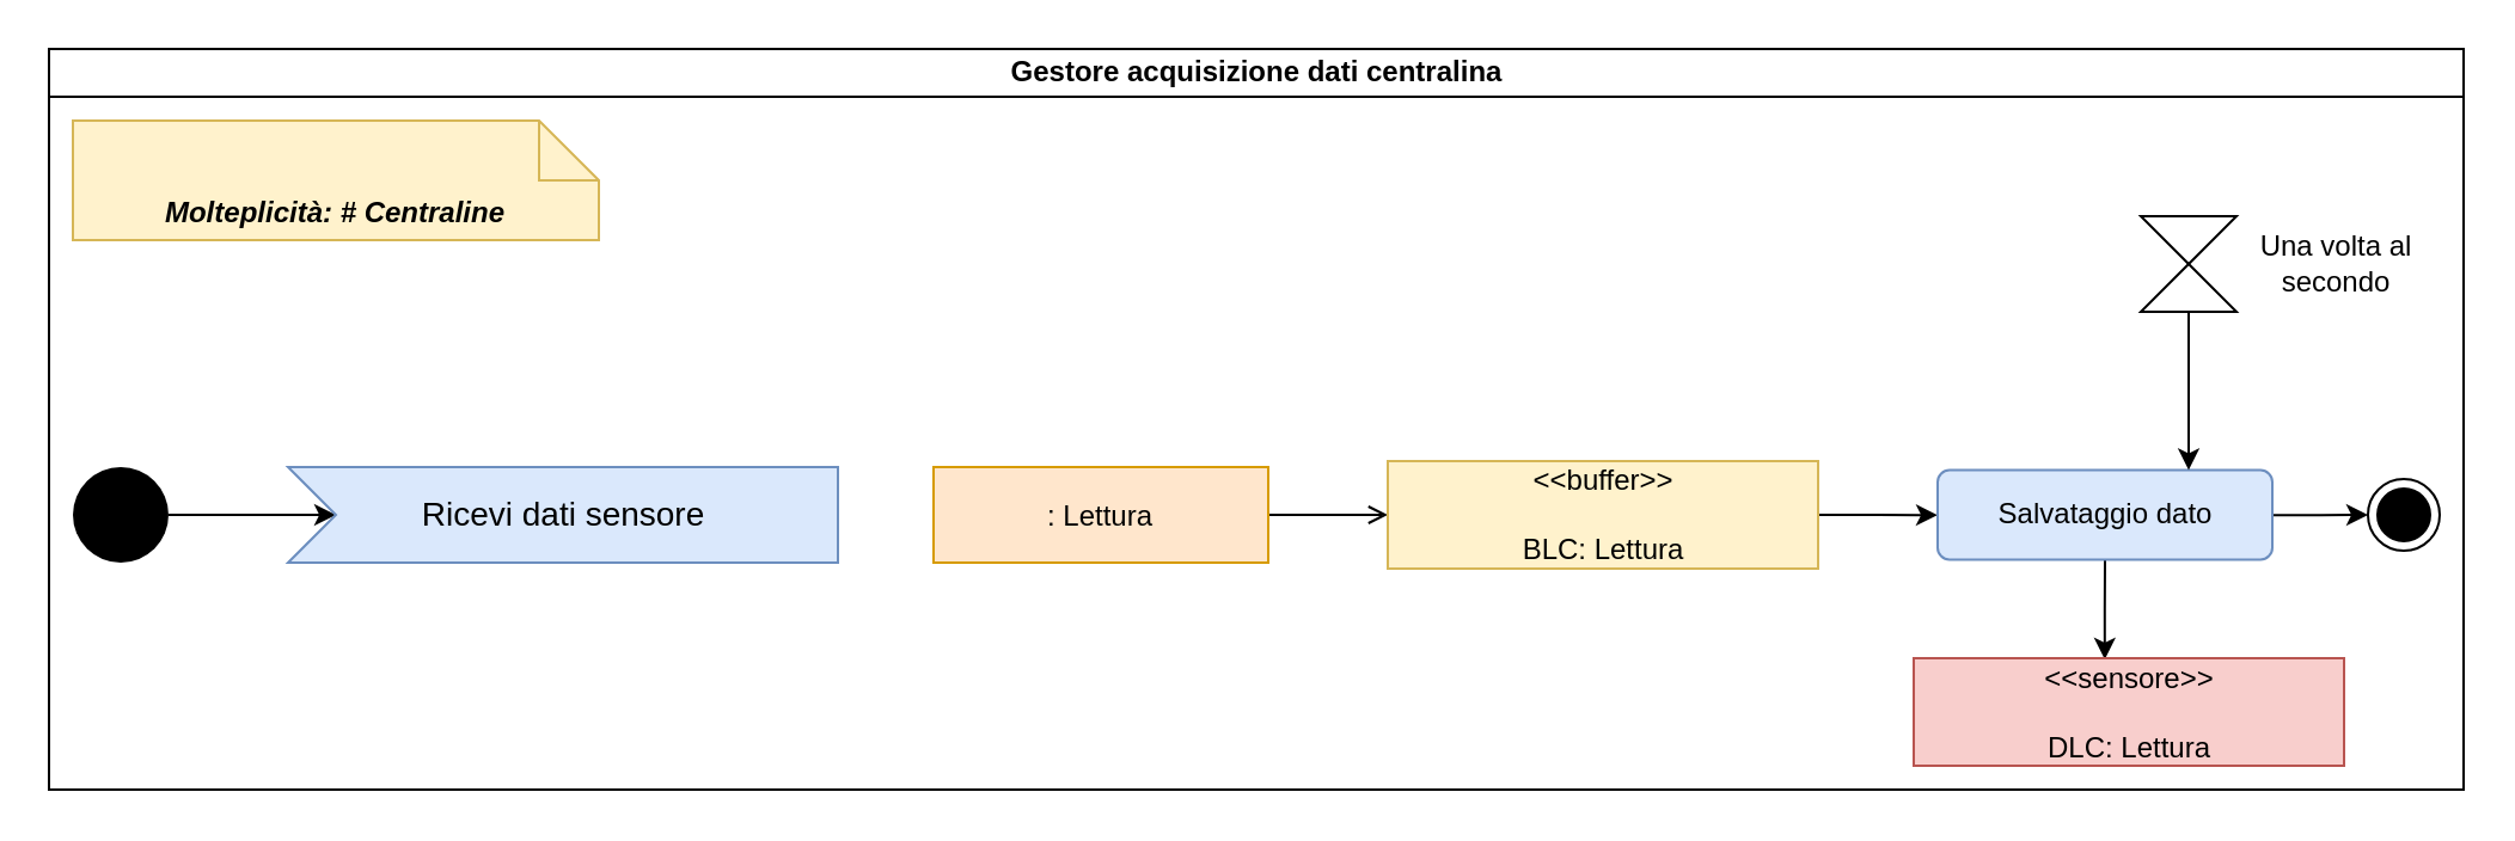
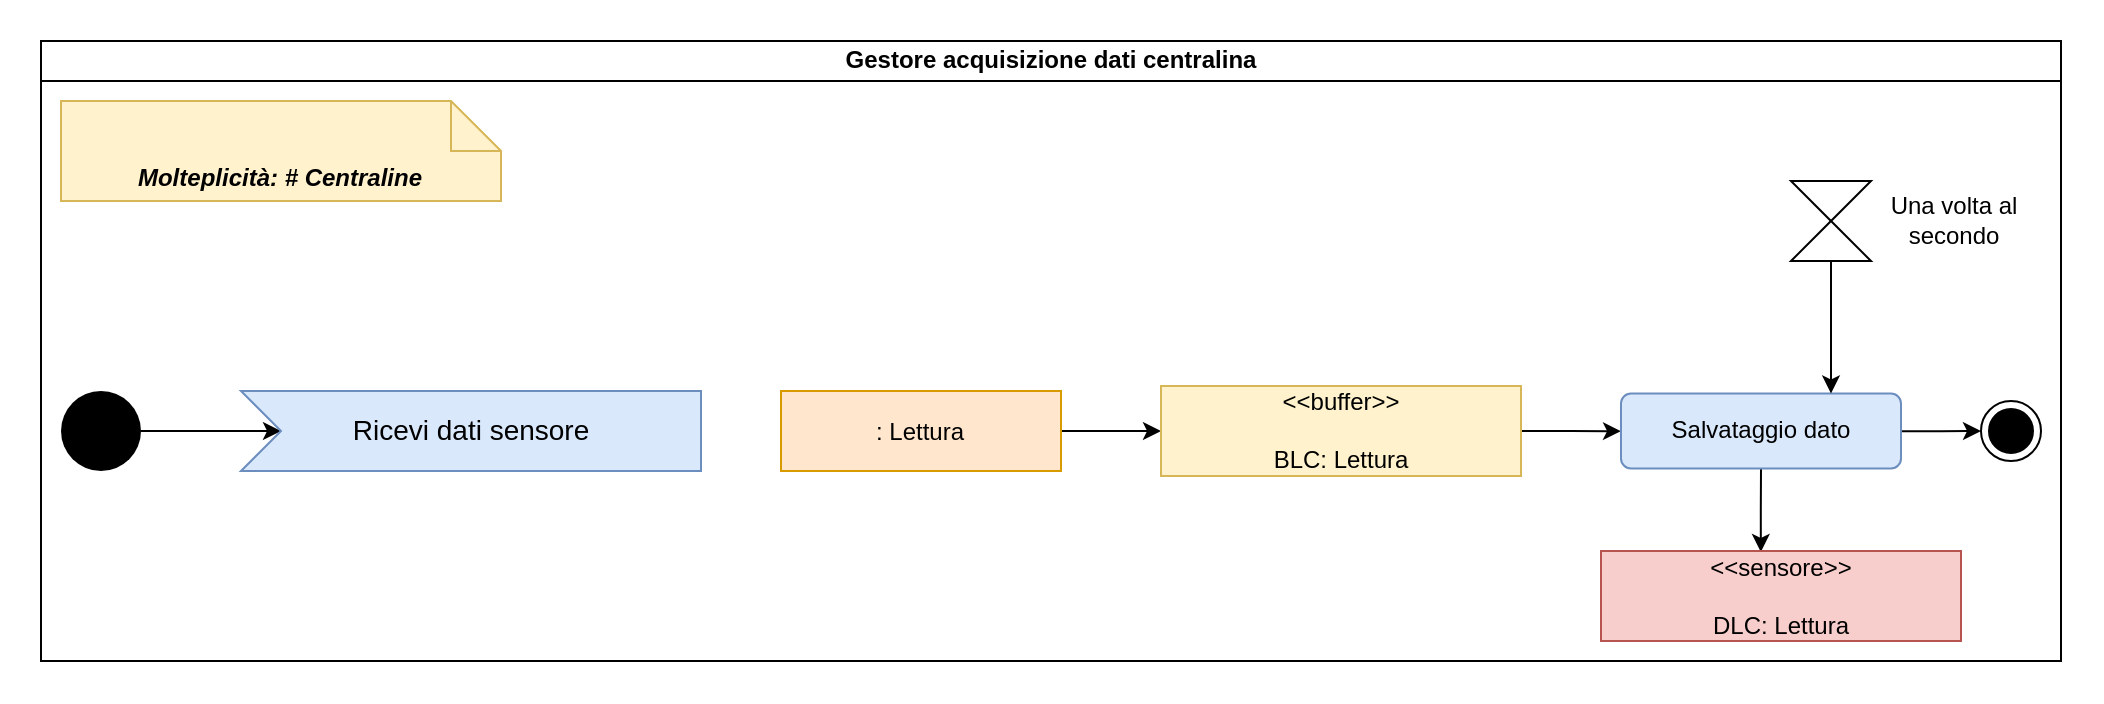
  <mxCell id="0" />
  <mxCell id="1" parent="0" />
  <mxCell id="2" value="Gestore acquisizione dati centralina" style="swimlane;html=1;startSize=20;horizontal=1;containerType=tree;glass=0;" parent="1" vertex="1"><mxGeometry x="20" y="20" width="1010" height="310" as="geometry" /></mxCell>
  <mxCell id="3" value="&lt;i&gt;&lt;b&gt;Molteplicità: # Centraline&lt;/b&gt;&lt;/i&gt;" style="shape=note2;boundedLbl=1;whiteSpace=wrap;html=1;size=25;verticalAlign=top;align=center;fillColor=#fff2cc;strokeColor=#d6b656;gradientColor=none;" parent="2" vertex="1"><mxGeometry x="10" y="30" width="220" height="50" as="geometry" /></mxCell>
  <mxCell id="4" style="edgeStyle=orthogonalEdgeStyle;rounded=0;orthogonalLoop=1;jettySize=auto;html=1;entryX=0;entryY=0;entryDx=20;entryDy=20;entryPerimeter=0;" parent="1" source="5" target="6" edge="1"><mxGeometry relative="1" as="geometry" /></mxCell>
  <mxCell id="5" value="" style="ellipse;fillColor=#000000;strokeColor=none;" parent="1" vertex="1"><mxGeometry x="30" y="195" width="40" height="40" as="geometry" /></mxCell>
  <mxCell id="6" value="Ricevi dati sensore" style="html=1;shape=mxgraph.infographic.ribbonSimple;notch1=20;notch2=0;align=center;verticalAlign=middle;fontSize=14;fontStyle=0;flipH=0;fillColor=#dae8fc;strokeColor=#6c8ebf;" parent="1" vertex="1"><mxGeometry x="120" y="195" width="230" height="40" as="geometry" /></mxCell>
- <mxCell id="7" style="edgeStyle=orthogonalEdgeStyle;rounded=0;orthogonalLoop=1;jettySize=auto;html=1;entryX=0;entryY=0.5;entryDx=0;entryDy=0;endArrow=open;" parent="1" source="8" target="10" edge="1"><mxGeometry relative="1" as="geometry"><mxPoint x="610" y="215" as="targetPoint" /></mxGeometry></mxCell>
+ <mxCell id="7" style="edgeStyle=orthogonalEdgeStyle;rounded=0;orthogonalLoop=1;jettySize=auto;html=1;entryX=0;entryY=0.5;entryDx=0;entryDy=0;" parent="1" source="8" target="10" edge="1"><mxGeometry relative="1" as="geometry"><mxPoint x="610" y="215" as="targetPoint" /></mxGeometry></mxCell>
  <mxCell id="8" value=": Lettura" style="text;align=center;verticalAlign=middle;dashed=0;fillColor=#ffe6cc;strokeColor=#d79b00;" parent="1" vertex="1"><mxGeometry x="390" y="195" width="140" height="40" as="geometry" /></mxCell>
  <mxCell id="9" value="" style="edgeStyle=orthogonalEdgeStyle;rounded=0;orthogonalLoop=1;jettySize=auto;html=1;" parent="1" source="10" target="13" edge="1"><mxGeometry relative="1" as="geometry" /></mxCell>
  <mxCell id="10" value="&amp;lt;&amp;lt;buffer&amp;gt;&amp;gt;&lt;br&gt;&lt;br&gt;BLC: Lettura" style="text;html=1;align=center;verticalAlign=middle;dashed=0;fillColor=#fff2cc;strokeColor=#d6b656;" parent="1" vertex="1"><mxGeometry x="580" y="192.5" width="180" height="45" as="geometry" /></mxCell>
  <mxCell id="11" style="edgeStyle=orthogonalEdgeStyle;rounded=0;orthogonalLoop=1;jettySize=auto;html=1;entryX=0;entryY=0.5;entryDx=0;entryDy=0;" parent="1" source="13" target="14" edge="1"><mxGeometry relative="1" as="geometry" /></mxCell>
  <mxCell id="12" style="edgeStyle=orthogonalEdgeStyle;rounded=0;orthogonalLoop=1;jettySize=auto;html=1;endArrow=none;endFill=0;startArrow=classic;startFill=1;exitX=0.444;exitY=0.011;exitDx=0;exitDy=0;exitPerimeter=0;" parent="1" source="18" target="13" edge="1"><mxGeometry relative="1" as="geometry" /></mxCell>
  <mxCell id="13" value="Salvataggio dato" style="html=1;align=center;verticalAlign=middle;rounded=1;absoluteArcSize=1;arcSize=10;dashed=0;fillColor=#dae8fc;strokeColor=#6c8ebf;" parent="1" vertex="1"><mxGeometry x="810" y="196.25" width="140" height="37.5" as="geometry" /></mxCell>
  <mxCell id="14" value="" style="ellipse;html=1;shape=endState;fillColor=strokeColor;" parent="1" vertex="1"><mxGeometry x="990" y="200" width="30" height="30" as="geometry" /></mxCell>
  <mxCell id="15" style="edgeStyle=orthogonalEdgeStyle;rounded=0;orthogonalLoop=1;jettySize=auto;html=1;entryX=0.75;entryY=0;entryDx=0;entryDy=0;" parent="1" source="16" target="13" edge="1"><mxGeometry relative="1" as="geometry" /></mxCell>
  <mxCell id="16" value="" style="shape=collate;whiteSpace=wrap;html=1;" parent="1" vertex="1"><mxGeometry x="895" y="90" width="40" height="40" as="geometry" /></mxCell>
  <mxCell id="17" value="Una volta al secondo" style="text;html=1;strokeColor=none;fillColor=none;align=center;verticalAlign=middle;whiteSpace=wrap;rounded=0;" parent="1" vertex="1"><mxGeometry x="934" y="95" width="86" height="30" as="geometry" /></mxCell>
  <mxCell id="18" value="&amp;lt;&amp;lt;sensore&amp;gt;&amp;gt;&lt;br&gt;&lt;br&gt;DLC: Lettura" style="text;html=1;align=center;verticalAlign=middle;dashed=0;fillColor=#f8cecc;strokeColor=#b85450;" parent="1" vertex="1"><mxGeometry x="800" y="275" width="180" height="45" as="geometry" /></mxCell>
